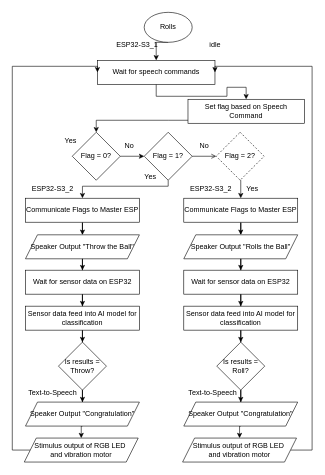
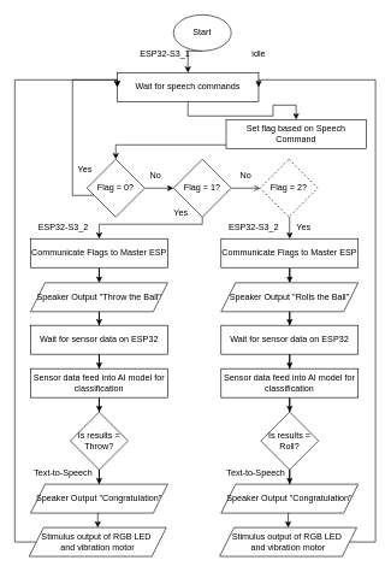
  <mxCell id="0" />
  <mxCell id="1" parent="0" />
  <mxCell id="2" style="edgeStyle=orthogonalEdgeStyle;rounded=0;orthogonalLoop=1;jettySize=auto;html=1;exitX=0.5;exitY=1;exitDx=0;exitDy=0;entryX=0.5;entryY=0;entryDx=0;entryDy=0;" parent="1" source="3" target="5" edge="1"><mxGeometry relative="1" as="geometry" /></mxCell>
- <mxCell id="3" value="Rolls" style="ellipse;whiteSpace=wrap;html=1;" parent="1" vertex="1"><mxGeometry x="240" y="20" width="80" height="50" as="geometry" /></mxCell>
+ <mxCell id="3" value="Start" style="ellipse;whiteSpace=wrap;html=1;" parent="1" vertex="1"><mxGeometry x="240" y="20" width="80" height="50" as="geometry" /></mxCell>
  <mxCell id="4" style="edgeStyle=orthogonalEdgeStyle;rounded=0;orthogonalLoop=1;jettySize=auto;html=1;entryX=0.5;entryY=0;entryDx=0;entryDy=0;" parent="1" source="5" target="8" edge="1"><mxGeometry relative="1" as="geometry" /></mxCell>
  <mxCell id="5" value="Wait for speech commands" style="rounded=0;whiteSpace=wrap;html=1;" parent="1" vertex="1"><mxGeometry x="162" y="100" width="196" height="40" as="geometry" /></mxCell>
  <mxCell id="6" value="idle" style="text;html=1;align=center;verticalAlign=middle;resizable=0;points=[];autosize=1;strokeColor=none;fillColor=none;" parent="1" vertex="1"><mxGeometry x="338" y="60" width="40" height="30" as="geometry" /></mxCell>
  <mxCell id="7" style="edgeStyle=orthogonalEdgeStyle;rounded=0;orthogonalLoop=1;jettySize=auto;html=1;" parent="1" source="8" target="20" edge="1"><mxGeometry relative="1" as="geometry"><Array as="points"><mxPoint x="280" y="200" /><mxPoint x="160" y="200" /></Array></mxGeometry></mxCell>
  <mxCell id="8" value="Set flag based on Speech Command" style="rounded=0;whiteSpace=wrap;html=1;" parent="1" vertex="1"><mxGeometry x="313" y="165" width="194" height="40" as="geometry" /></mxCell>
  <mxCell id="9" style="edgeStyle=orthogonalEdgeStyle;rounded=0;orthogonalLoop=1;jettySize=auto;html=1;entryX=0.5;entryY=0;entryDx=0;entryDy=0;" parent="1" source="10" target="35" edge="1"><mxGeometry relative="1" as="geometry" /></mxCell>
  <mxCell id="10" value="Is results = Throw?" style="rhombus;whiteSpace=wrap;html=1;" parent="1" vertex="1"><mxGeometry x="97" y="570" width="80" height="80" as="geometry" /></mxCell>
  <mxCell id="11" value="" style="edgeStyle=orthogonalEdgeStyle;rounded=0;orthogonalLoop=1;jettySize=auto;html=1;" parent="1" source="12" target="14" edge="1"><mxGeometry relative="1" as="geometry" /></mxCell>
  <mxCell id="12" value="Communicate Flags to Master ESP" style="rounded=0;whiteSpace=wrap;html=1;" parent="1" vertex="1"><mxGeometry x="42" y="330" width="190" height="40" as="geometry" /></mxCell>
  <mxCell id="13" value="" style="edgeStyle=orthogonalEdgeStyle;rounded=0;orthogonalLoop=1;jettySize=auto;html=1;" parent="1" source="14" target="32" edge="1"><mxGeometry relative="1" as="geometry" /></mxCell>
  <mxCell id="14" value="Speaker Output &quot;Throw the Ball&quot;" style="shape=parallelogram;perimeter=parallelogramPerimeter;whiteSpace=wrap;html=1;fixedSize=1;" parent="1" vertex="1"><mxGeometry x="42" y="391" width="190" height="40" as="geometry" /></mxCell>
  <mxCell id="15" style="edgeStyle=orthogonalEdgeStyle;rounded=0;orthogonalLoop=1;jettySize=auto;html=1;entryX=0.5;entryY=0;entryDx=0;entryDy=0;" parent="1" source="16" target="10" edge="1"><mxGeometry relative="1" as="geometry" /></mxCell>
  <mxCell id="16" value="Sensor data feed into AI model for classification" style="rounded=0;whiteSpace=wrap;html=1;" parent="1" vertex="1"><mxGeometry x="42" y="510" width="190" height="40" as="geometry" /></mxCell>
  <mxCell id="17" value="ESP32-S3_1" style="text;html=1;align=center;verticalAlign=middle;resizable=0;points=[];autosize=1;strokeColor=none;fillColor=none;" parent="1" vertex="1"><mxGeometry x="183" y="60" width="90" height="30" as="geometry" /></mxCell>
  <mxCell id="18" style="edgeStyle=orthogonalEdgeStyle;rounded=0;orthogonalLoop=1;jettySize=auto;html=1;exitX=1;exitY=0.5;exitDx=0;exitDy=0;entryX=0;entryY=0.5;entryDx=0;entryDy=0;" parent="1" source="20" target="23" edge="1"><mxGeometry relative="1" as="geometry" /></mxCell>
+ <mxCell id="19" style="edgeStyle=orthogonalEdgeStyle;rounded=0;orthogonalLoop=1;jettySize=auto;html=1;entryX=0;entryY=0.5;entryDx=0;entryDy=0;" parent="1" source="20" target="5" edge="1"><mxGeometry relative="1" as="geometry"><Array as="points"><mxPoint x="100" y="270" /><mxPoint x="100" y="110" /></Array></mxGeometry></mxCell>
  <mxCell id="20" value="Flag = 0?" style="rhombus;whiteSpace=wrap;html=1;" parent="1" vertex="1"><mxGeometry x="120" y="220" width="80" height="80" as="geometry" /></mxCell>
  <mxCell id="21" style="edgeStyle=orthogonalEdgeStyle;rounded=0;orthogonalLoop=1;jettySize=auto;html=1;exitX=1;exitY=0.5;exitDx=0;exitDy=0;entryX=0;entryY=0.5;entryDx=0;entryDy=0;endArrow=open;" parent="1" source="23" target="25" edge="1"><mxGeometry relative="1" as="geometry" /></mxCell>
  <mxCell id="22" style="edgeStyle=orthogonalEdgeStyle;rounded=0;orthogonalLoop=1;jettySize=auto;html=1;exitX=0.5;exitY=1;exitDx=0;exitDy=0;entryX=0.5;entryY=0;entryDx=0;entryDy=0;" parent="1" source="23" target="12" edge="1"><mxGeometry relative="1" as="geometry"><Array as="points"><mxPoint x="280" y="310" /><mxPoint x="137" y="310" /></Array></mxGeometry></mxCell>
  <mxCell id="23" value="Flag = 1?" style="rhombus;whiteSpace=wrap;html=1;" parent="1" vertex="1"><mxGeometry x="240" y="220" width="80" height="80" as="geometry" /></mxCell>
  <mxCell id="24" style="edgeStyle=orthogonalEdgeStyle;rounded=0;orthogonalLoop=1;jettySize=auto;html=1;exitX=0.5;exitY=1;exitDx=0;exitDy=0;entryX=0.5;entryY=0;entryDx=0;entryDy=0;" parent="1" source="25" target="41" edge="1"><mxGeometry relative="1" as="geometry" /></mxCell>
  <mxCell id="25" value="Flag = 2?" style="rhombus;whiteSpace=wrap;html=1;dashed=1;" parent="1" vertex="1"><mxGeometry x="360" y="220" width="80" height="80" as="geometry" /></mxCell>
  <mxCell id="26" value="Yes" style="text;html=1;align=center;verticalAlign=middle;resizable=0;points=[];autosize=1;strokeColor=none;fillColor=none;" parent="1" vertex="1"><mxGeometry x="97" y="220" width="40" height="30" as="geometry" /></mxCell>
  <mxCell id="27" value="No" style="text;html=1;align=center;verticalAlign=middle;resizable=0;points=[];autosize=1;strokeColor=none;fillColor=none;" parent="1" vertex="1"><mxGeometry x="195" y="228" width="40" height="30" as="geometry" /></mxCell>
  <mxCell id="28" value="No" style="text;html=1;align=center;verticalAlign=middle;resizable=0;points=[];autosize=1;strokeColor=none;fillColor=none;" parent="1" vertex="1"><mxGeometry x="320" y="228" width="40" height="30" as="geometry" /></mxCell>
  <mxCell id="29" value="Yes" style="text;html=1;align=center;verticalAlign=middle;resizable=0;points=[];autosize=1;strokeColor=none;fillColor=none;" parent="1" vertex="1"><mxGeometry x="230" y="280" width="40" height="30" as="geometry" /></mxCell>
  <mxCell id="30" value="Yes" style="text;html=1;align=center;verticalAlign=middle;resizable=0;points=[];autosize=1;strokeColor=none;fillColor=none;" parent="1" vertex="1"><mxGeometry x="400" y="300" width="40" height="30" as="geometry" /></mxCell>
  <mxCell id="31" value="" style="edgeStyle=orthogonalEdgeStyle;rounded=0;orthogonalLoop=1;jettySize=auto;html=1;" parent="1" source="32" target="16" edge="1"><mxGeometry relative="1" as="geometry" /></mxCell>
  <mxCell id="32" value="Wait for sensor data on ESP32" style="rounded=0;whiteSpace=wrap;html=1;" parent="1" vertex="1"><mxGeometry x="42" y="450" width="190" height="40" as="geometry" /></mxCell>
  <mxCell id="33" value="ESP32-S3_2" style="text;html=1;align=center;verticalAlign=middle;resizable=0;points=[];autosize=1;strokeColor=none;fillColor=none;" parent="1" vertex="1"><mxGeometry x="42" y="300" width="90" height="30" as="geometry" /></mxCell>
  <mxCell id="34" style="edgeStyle=orthogonalEdgeStyle;rounded=0;orthogonalLoop=1;jettySize=auto;html=1;exitX=0.5;exitY=1;exitDx=0;exitDy=0;entryX=0.5;entryY=0;entryDx=0;entryDy=0;" parent="1" source="35" target="37" edge="1"><mxGeometry relative="1" as="geometry" /></mxCell>
  <mxCell id="35" value="Speaker Output &quot;Congratulation&quot;" style="shape=parallelogram;perimeter=parallelogramPerimeter;whiteSpace=wrap;html=1;fixedSize=1;" parent="1" vertex="1"><mxGeometry x="42" y="670" width="190" height="40" as="geometry" /></mxCell>
  <mxCell id="36" style="edgeStyle=orthogonalEdgeStyle;rounded=0;orthogonalLoop=1;jettySize=auto;html=1;entryX=0;entryY=0.5;entryDx=0;entryDy=0;" parent="1" source="37" target="5" edge="1"><mxGeometry relative="1" as="geometry"><Array as="points"><mxPoint x="20" y="750" /><mxPoint x="20" y="110" /></Array></mxGeometry></mxCell>
  <mxCell id="37" value="Stimulus output of RGB LED&amp;nbsp;&lt;div&gt;and vibration motor&lt;/div&gt;" style="shape=parallelogram;perimeter=parallelogramPerimeter;whiteSpace=wrap;html=1;fixedSize=1;" parent="1" vertex="1"><mxGeometry x="40" y="730" width="190" height="40" as="geometry" /></mxCell>
  <mxCell id="38" style="edgeStyle=orthogonalEdgeStyle;rounded=0;orthogonalLoop=1;jettySize=auto;html=1;entryX=0.5;entryY=0;entryDx=0;entryDy=0;" parent="1" source="39" target="49" edge="1"><mxGeometry relative="1" as="geometry" /></mxCell>
  <mxCell id="39" value="Is results = Roll?" style="rhombus;whiteSpace=wrap;html=1;" parent="1" vertex="1"><mxGeometry x="361" y="570" width="80" height="80" as="geometry" /></mxCell>
  <mxCell id="40" value="" style="edgeStyle=orthogonalEdgeStyle;rounded=0;orthogonalLoop=1;jettySize=auto;html=1;" parent="1" source="41" target="43" edge="1"><mxGeometry relative="1" as="geometry" /></mxCell>
  <mxCell id="41" value="Communicate Flags to Master ESP" style="rounded=0;whiteSpace=wrap;html=1;" parent="1" vertex="1"><mxGeometry x="306" y="330" width="190" height="40" as="geometry" /></mxCell>
  <mxCell id="42" value="" style="edgeStyle=orthogonalEdgeStyle;rounded=0;orthogonalLoop=1;jettySize=auto;html=1;" parent="1" source="43" target="47" edge="1"><mxGeometry relative="1" as="geometry" /></mxCell>
  <mxCell id="43" value="Speaker Output &quot;Rolls the Ball&quot;" style="shape=parallelogram;perimeter=parallelogramPerimeter;whiteSpace=wrap;html=1;fixedSize=1;" parent="1" vertex="1"><mxGeometry x="306" y="391" width="190" height="40" as="geometry" /></mxCell>
  <mxCell id="44" style="edgeStyle=orthogonalEdgeStyle;rounded=0;orthogonalLoop=1;jettySize=auto;html=1;entryX=0.5;entryY=0;entryDx=0;entryDy=0;" parent="1" source="45" target="39" edge="1"><mxGeometry relative="1" as="geometry" /></mxCell>
  <mxCell id="45" value="Sensor data feed into AI model for classification" style="rounded=0;whiteSpace=wrap;html=1;" parent="1" vertex="1"><mxGeometry x="306" y="510" width="190" height="40" as="geometry" /></mxCell>
  <mxCell id="46" value="" style="edgeStyle=orthogonalEdgeStyle;rounded=0;orthogonalLoop=1;jettySize=auto;html=1;" parent="1" source="47" target="45" edge="1"><mxGeometry relative="1" as="geometry" /></mxCell>
  <mxCell id="47" value="Wait for sensor data on ESP32" style="rounded=0;whiteSpace=wrap;html=1;" parent="1" vertex="1"><mxGeometry x="306" y="450" width="190" height="40" as="geometry" /></mxCell>
  <mxCell id="48" style="edgeStyle=orthogonalEdgeStyle;rounded=0;orthogonalLoop=1;jettySize=auto;html=1;exitX=0.5;exitY=1;exitDx=0;exitDy=0;entryX=0.5;entryY=0;entryDx=0;entryDy=0;" parent="1" source="49" target="51" edge="1"><mxGeometry relative="1" as="geometry" /></mxCell>
  <mxCell id="49" value="Speaker Output &quot;Congratulation&quot;" style="shape=parallelogram;perimeter=parallelogramPerimeter;whiteSpace=wrap;html=1;fixedSize=1;" parent="1" vertex="1"><mxGeometry x="306" y="670" width="190" height="40" as="geometry" /></mxCell>
  <mxCell id="50" style="edgeStyle=orthogonalEdgeStyle;rounded=0;orthogonalLoop=1;jettySize=auto;html=1;exitX=1;exitY=0.5;exitDx=0;exitDy=0;entryX=1;entryY=0.5;entryDx=0;entryDy=0;" parent="1" source="51" target="5" edge="1"><mxGeometry relative="1" as="geometry"><Array as="points"><mxPoint x="520" y="750" /><mxPoint x="520" y="110" /></Array></mxGeometry></mxCell>
  <mxCell id="51" value="Stimulus output of RGB LED&amp;nbsp;&lt;div&gt;and vibration motor&lt;/div&gt;" style="shape=parallelogram;perimeter=parallelogramPerimeter;whiteSpace=wrap;html=1;fixedSize=1;" parent="1" vertex="1"><mxGeometry x="304" y="730" width="190" height="40" as="geometry" /></mxCell>
  <mxCell id="52" value="ESP32-S3_2" style="text;html=1;align=center;verticalAlign=middle;resizable=0;points=[];autosize=1;strokeColor=none;fillColor=none;" parent="1" vertex="1"><mxGeometry x="306" y="300" width="90" height="30" as="geometry" /></mxCell>
  <mxCell id="53" value="Text-to-Speech" style="text;html=1;align=center;verticalAlign=middle;resizable=0;points=[];autosize=1;strokeColor=none;fillColor=none;" vertex="1" parent="1"><mxGeometry x="37" y="640" width="100" height="30" as="geometry" /></mxCell>
  <mxCell id="54" value="Text-to-Speech" style="text;html=1;align=center;verticalAlign=middle;resizable=0;points=[];autosize=1;strokeColor=none;fillColor=none;" vertex="1" parent="1"><mxGeometry x="304" y="640" width="100" height="30" as="geometry" /></mxCell>
